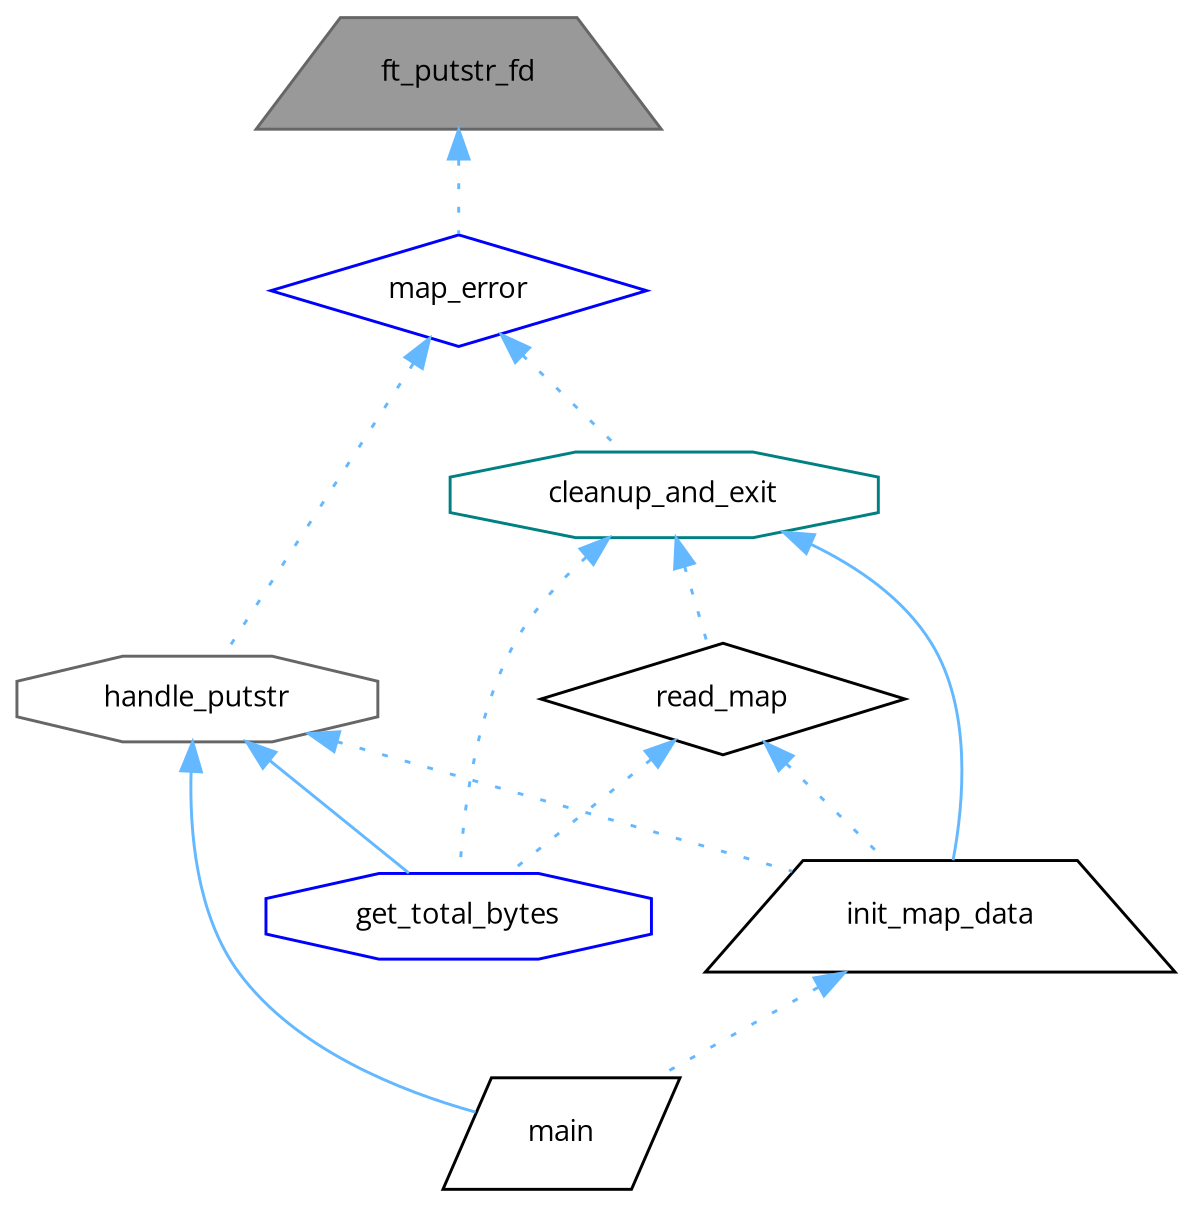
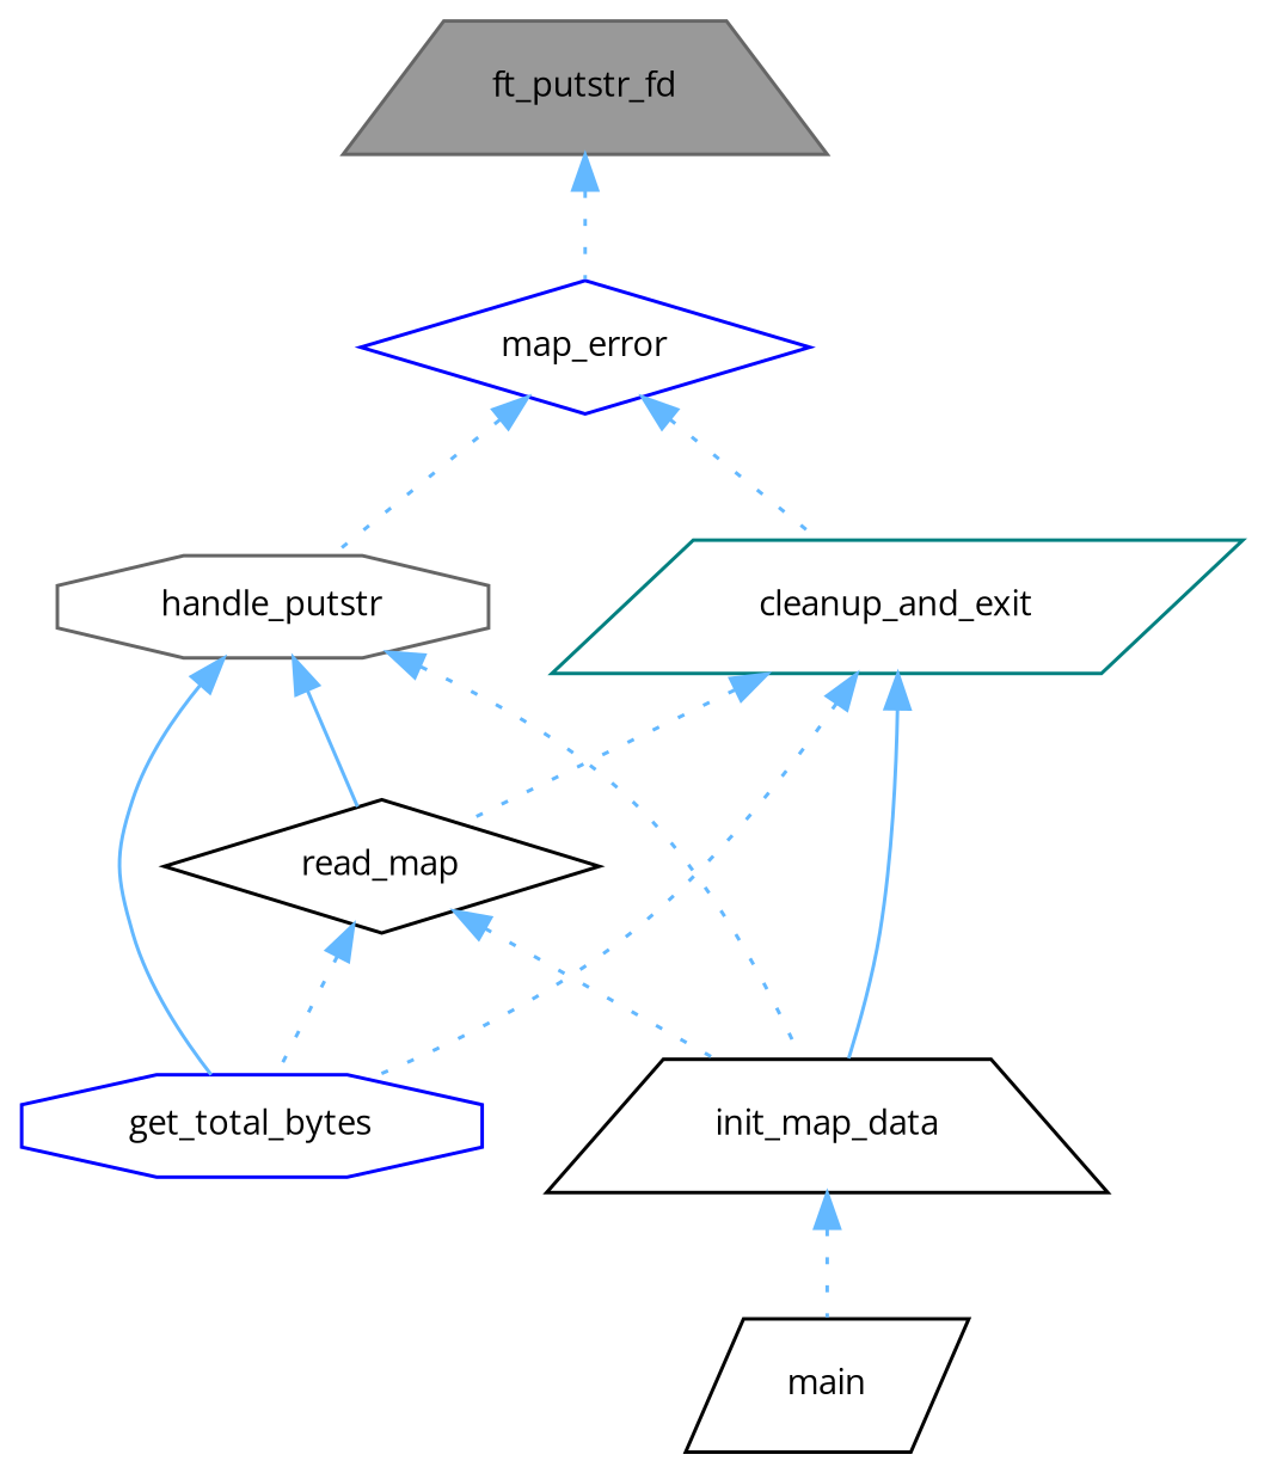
  digraph {
    fontname="Open Sans"
    rankdir=TB
    node [color=black fillcolor=white fontname="Open Sans" fontsize=10 shape=trapezium style=filled]
    edge [color=steelblue1 dir=back fontname="Open Sans" fontsize=10 labelfontname=Helvetica labelfontsize=10 style=dotted]
    n1 [color=gray40 fillcolor=grey60 fontcolor=black height=0.2 label=ft_putstr_fd width=0.4]
    n2 [color=blue height=0.2 label=map_error shape=diamond width=0.4]
-   n3 [color=teal height=0.2 label=cleanup_and_exit shape=octagon width=0.4]
+   n3 [color=teal height=0.2 label=cleanup_and_exit shape=parallelogram width=0.4]
    n4 [color=gray40 height=0.2 label=handle_putstr shape=octagon width=0.4]
    n5 [color=blue height=0.2 label=get_total_bytes shape=octagon width=0.4]
    n6 [height=0.2 label=read_map shape=diamond width=0.4]
    n7 [height=0.2 label=init_map_data width=0.4]
    n8 [height=0.2 label=main shape=parallelogram width=0.4]
    n1 -> n2
    n2 -> n3
    n2 -> n4
    n3 -> n5
    n3 -> n6
    n3 -> n7 [style=solid]
    n4 -> n5 [style=solid]
-   n4 -> n8 [style=solid]
+   n4 -> n6 [style=solid]
    n4 -> n7
    n6 -> n5
    n6 -> n7
    n7 -> n8
  }
